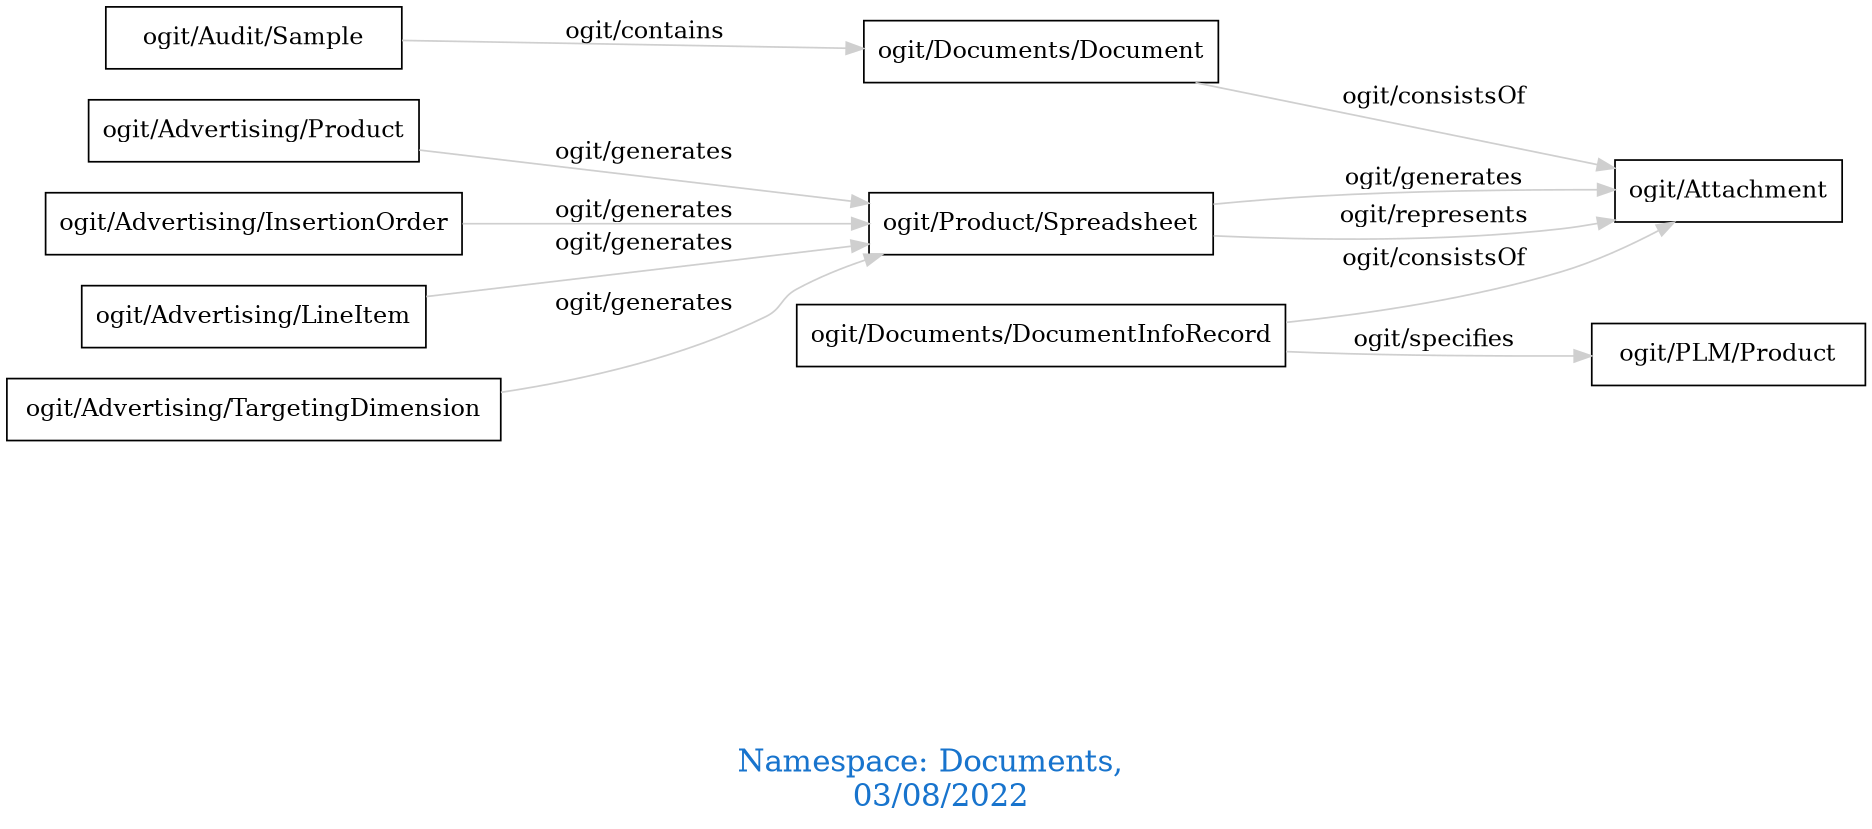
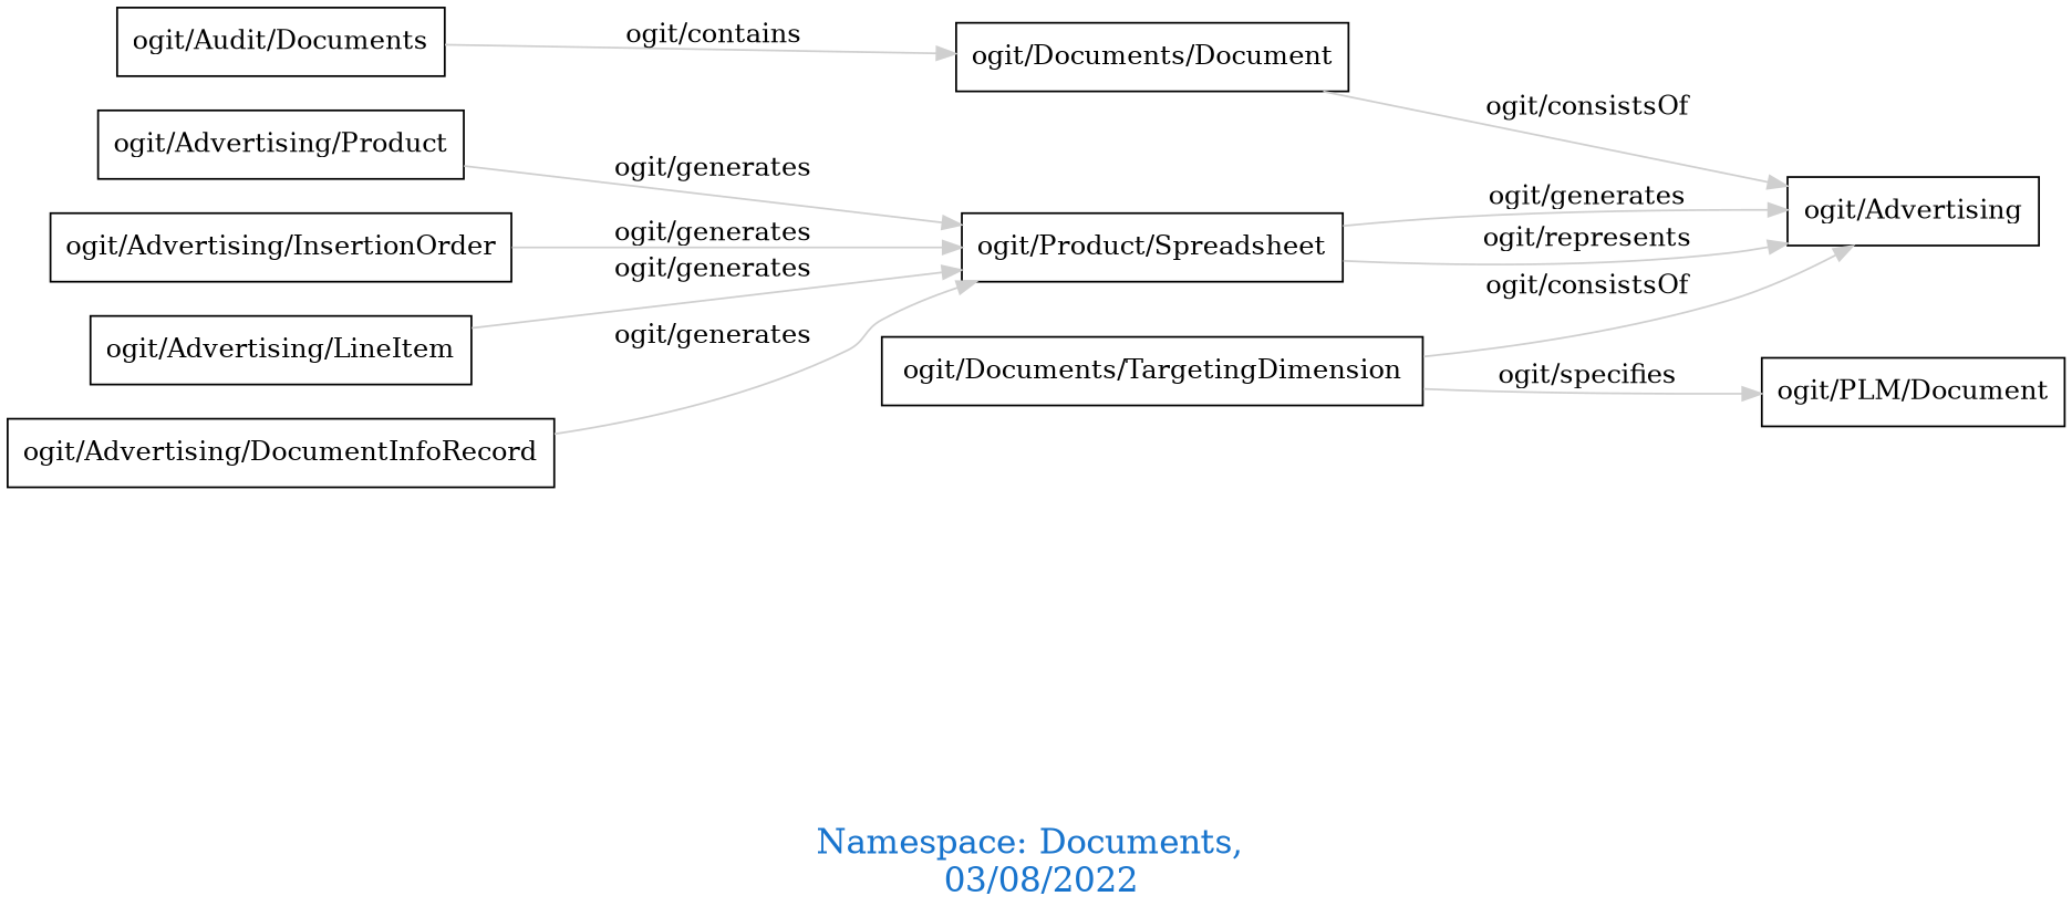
  digraph {
    fontcolor=dodgerblue3
    fontsize=18
    label="\n\n\nNamespace: Documents, \n 03/08/2022"
    rankdir=LR
    node [shape=polygon]
    edge [color=gray81]
-   "ogit/Audit/Sample"
+   "ogit/Audit/Sample" [label="ogit/Audit/Documents"]
    "ogit/Documents/Document"
-   "ogit/Attachment"
+   "ogit/Attachment" [label="ogit/Advertising"]
    n4 [label="ogit/Advertising/Product"]
    n5 [label="ogit/Product/Spreadsheet"]
    "ogit/Advertising/InsertionOrder"
    "ogit/Advertising/LineItem"
-   "ogit/Advertising/TargetingDimension"
-   "ogit/Documents/DocumentInfoRecord"
-   "ogit/PLM/Product"
+   "ogit/Advertising/TargetingDimension" [label="ogit/Advertising/DocumentInfoRecord"]
+   "ogit/Documents/DocumentInfoRecord" [label="ogit/Documents/TargetingDimension"]
+   "ogit/PLM/Product" [label="ogit/PLM/Document"]
    "ogit/Audit/Sample" -> "ogit/Documents/Document" [label="   ogit/contains    "]
    "ogit/Documents/Document" -> "ogit/Attachment" [label="   ogit/consistsOf    "]
    n4 -> n5 [label="   ogit/generates    "]
    n5 -> "ogit/Attachment" [label="   ogit/generates    "]
    n5 -> "ogit/Attachment" [label="   ogit/represents    "]
    "ogit/Advertising/InsertionOrder" -> n5 [label="   ogit/generates    "]
    "ogit/Advertising/LineItem" -> n5 [label="   ogit/generates    "]
    "ogit/Advertising/TargetingDimension" -> n5 [label="   ogit/generates    "]
    "ogit/Documents/DocumentInfoRecord" -> "ogit/Attachment" [label="   ogit/consistsOf    "]
    "ogit/Documents/DocumentInfoRecord" -> "ogit/PLM/Product" [label="   ogit/specifies    "]
  }
